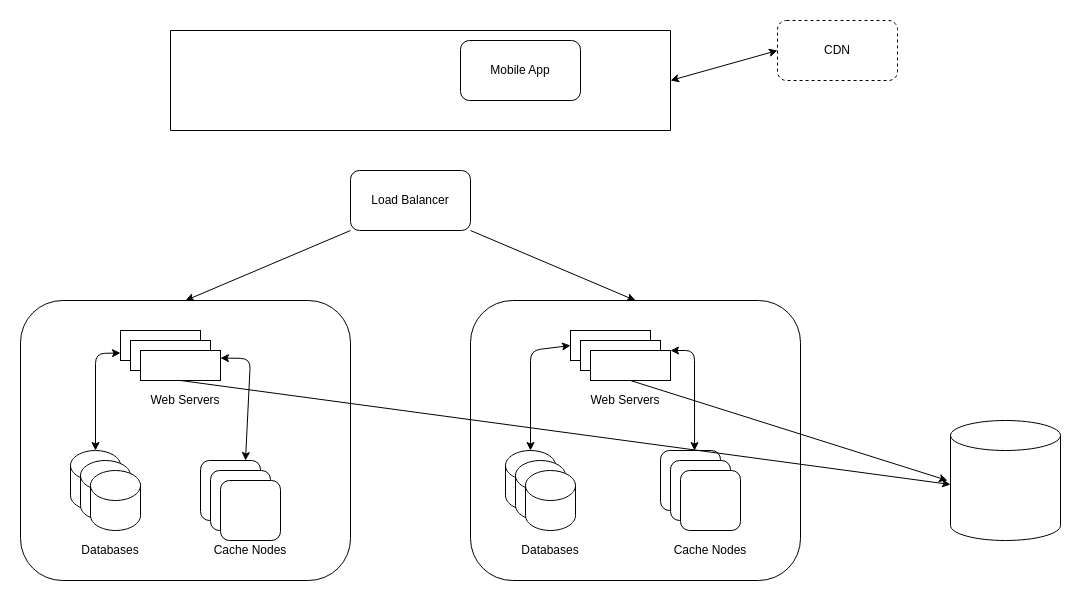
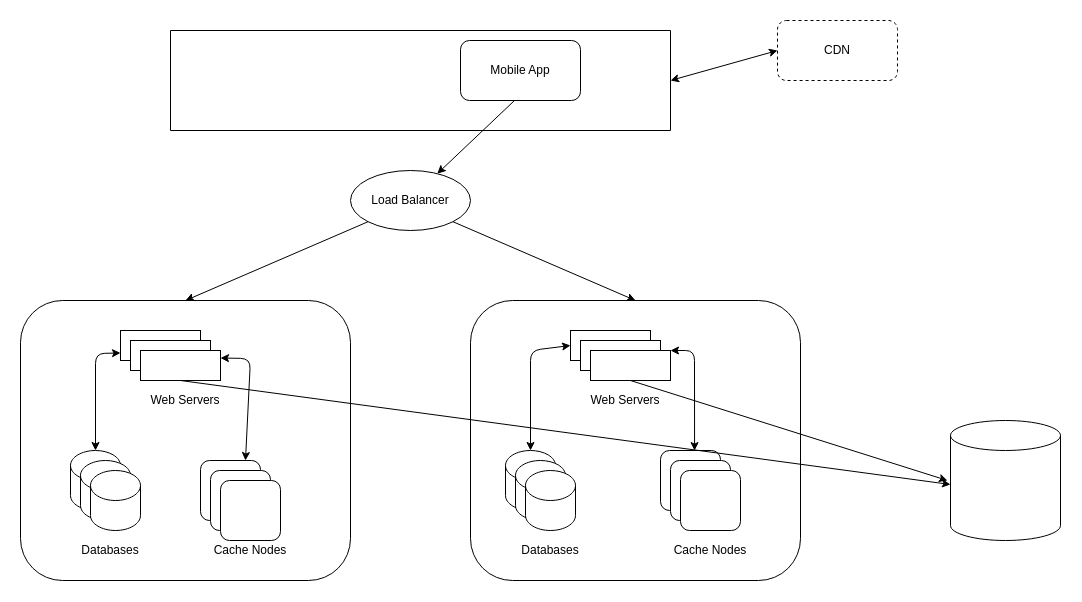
  <mxCell id="0" />
  <mxCell id="1" parent="0" />
  <mxCell id="2" value="Mobile App" style="rounded=1;whiteSpace=wrap;html=1;" vertex="1" parent="1"><mxGeometry x="460" y="40" width="120" height="60" as="geometry" /></mxCell>
  <mxCell id="3" style="edgeStyle=orthogonalEdgeStyle;rounded=0;orthogonalLoop=1;jettySize=auto;html=1;exitX=0.5;exitY=1;exitDx=0;exitDy=0;" edge="1" parent="1" source="2" target="2"><mxGeometry relative="1" as="geometry" /></mxCell>
- <mxCell id="4" value="Load Balancer" style="rounded=1;whiteSpace=wrap;html=1;" vertex="1" parent="1"><mxGeometry x="350" y="170" width="120" height="60" as="geometry" /></mxCell>
+ <mxCell id="4" value="Load Balancer" style="ellipse;whiteSpace=wrap;html=1;" vertex="1" parent="1"><mxGeometry x="350" y="170" width="120" height="60" as="geometry" /></mxCell>
+ <mxCell id="5" value="" style="endArrow=classic;html=1;entryX=0.75;entryY=0;entryDx=0;entryDy=0;exitX=0.45;exitY=1;exitDx=0;exitDy=0;exitPerimeter=0;" edge="1" parent="1" source="2" target="4"><mxGeometry width="50" height="50" relative="1" as="geometry"><mxPoint x="290" y="130" as="sourcePoint" /><mxPoint x="450" y="290" as="targetPoint" /></mxGeometry></mxCell>
  <mxCell id="6" value="" style="rounded=1;whiteSpace=wrap;html=1;" vertex="1" parent="1"><mxGeometry x="20" y="300" width="330" height="280" as="geometry" /></mxCell>
  <mxCell id="7" value="" style="shape=cylinder3;whiteSpace=wrap;html=1;boundedLbl=1;backgroundOutline=1;size=15;" vertex="1" parent="1"><mxGeometry x="70" y="450" width="50" height="60" as="geometry" /></mxCell>
  <mxCell id="8" value="" style="shape=cylinder3;whiteSpace=wrap;html=1;boundedLbl=1;backgroundOutline=1;size=15;" vertex="1" parent="1"><mxGeometry x="80" y="460" width="50" height="60" as="geometry" /></mxCell>
  <mxCell id="9" value="" style="shape=cylinder3;whiteSpace=wrap;html=1;boundedLbl=1;backgroundOutline=1;size=15;" vertex="1" parent="1"><mxGeometry x="90" y="470" width="50" height="60" as="geometry" /></mxCell>
  <mxCell id="10" value="" style="rounded=0;whiteSpace=wrap;html=1;" vertex="1" parent="1"><mxGeometry x="120" y="330" width="80" height="30" as="geometry" /></mxCell>
  <mxCell id="11" value="Web Servers" style="text;html=1;strokeColor=none;fillColor=none;align=center;verticalAlign=middle;whiteSpace=wrap;rounded=0;" vertex="1" parent="1"><mxGeometry x="140" y="390" width="90" height="20" as="geometry" /></mxCell>
  <mxCell id="12" value="Databases" style="text;html=1;strokeColor=none;fillColor=none;align=center;verticalAlign=middle;whiteSpace=wrap;rounded=0;" vertex="1" parent="1"><mxGeometry x="90" y="540" width="40" height="20" as="geometry" /></mxCell>
  <mxCell id="13" value="" style="rounded=1;whiteSpace=wrap;html=1;" vertex="1" parent="1"><mxGeometry x="200" y="460" width="60" height="60" as="geometry" /></mxCell>
  <mxCell id="14" value="" style="rounded=1;whiteSpace=wrap;html=1;" vertex="1" parent="1"><mxGeometry x="210" y="470" width="60" height="60" as="geometry" /></mxCell>
  <mxCell id="15" value="" style="rounded=1;whiteSpace=wrap;html=1;" vertex="1" parent="1"><mxGeometry x="220" y="480" width="60" height="60" as="geometry" /></mxCell>
  <mxCell id="16" value="Cache Nodes" style="text;html=1;strokeColor=none;fillColor=none;align=center;verticalAlign=middle;whiteSpace=wrap;rounded=0;" vertex="1" parent="1"><mxGeometry x="205" y="540" width="90" height="20" as="geometry" /></mxCell>
  <mxCell id="17" value="" style="endArrow=classic;html=1;exitX=0;exitY=1;exitDx=0;exitDy=0;entryX=0.5;entryY=0;entryDx=0;entryDy=0;" edge="1" parent="1" source="4" target="6"><mxGeometry width="50" height="50" relative="1" as="geometry"><mxPoint x="400" y="320" as="sourcePoint" /><mxPoint x="450" y="270" as="targetPoint" /></mxGeometry></mxCell>
  <mxCell id="18" value="" style="rounded=1;whiteSpace=wrap;html=1;" vertex="1" parent="1"><mxGeometry x="470" y="300" width="330" height="280" as="geometry" /></mxCell>
  <mxCell id="19" value="" style="rounded=0;whiteSpace=wrap;html=1;" vertex="1" parent="1"><mxGeometry x="570" y="330" width="80" height="30" as="geometry" /></mxCell>
  <mxCell id="20" value="" style="rounded=0;whiteSpace=wrap;html=1;" vertex="1" parent="1"><mxGeometry x="580" y="340" width="80" height="30" as="geometry" /></mxCell>
  <mxCell id="21" value="" style="rounded=0;whiteSpace=wrap;html=1;" vertex="1" parent="1"><mxGeometry x="590" y="350" width="80" height="30" as="geometry" /></mxCell>
  <mxCell id="22" value="" style="shape=cylinder3;whiteSpace=wrap;html=1;boundedLbl=1;backgroundOutline=1;size=15;" vertex="1" parent="1"><mxGeometry x="505" y="450" width="50" height="60" as="geometry" /></mxCell>
  <mxCell id="23" value="" style="shape=cylinder3;whiteSpace=wrap;html=1;boundedLbl=1;backgroundOutline=1;size=15;" vertex="1" parent="1"><mxGeometry x="515" y="460" width="50" height="60" as="geometry" /></mxCell>
  <mxCell id="24" value="" style="shape=cylinder3;whiteSpace=wrap;html=1;boundedLbl=1;backgroundOutline=1;size=15;" vertex="1" parent="1"><mxGeometry x="525" y="470" width="50" height="60" as="geometry" /></mxCell>
  <mxCell id="25" value="" style="rounded=1;whiteSpace=wrap;html=1;" vertex="1" parent="1"><mxGeometry x="660" y="450" width="60" height="60" as="geometry" /></mxCell>
  <mxCell id="26" value="" style="rounded=1;whiteSpace=wrap;html=1;" vertex="1" parent="1"><mxGeometry x="670" y="460" width="60" height="60" as="geometry" /></mxCell>
  <mxCell id="27" value="" style="rounded=1;whiteSpace=wrap;html=1;" vertex="1" parent="1"><mxGeometry x="680" y="470" width="60" height="60" as="geometry" /></mxCell>
  <mxCell id="28" value="Web Servers" style="text;html=1;strokeColor=none;fillColor=none;align=center;verticalAlign=middle;whiteSpace=wrap;rounded=0;" vertex="1" parent="1"><mxGeometry x="580" y="390" width="90" height="20" as="geometry" /></mxCell>
  <mxCell id="29" value="" style="rounded=0;whiteSpace=wrap;html=1;" vertex="1" parent="1"><mxGeometry x="130" y="340" width="80" height="30" as="geometry" /></mxCell>
  <mxCell id="30" value="" style="rounded=0;whiteSpace=wrap;html=1;" vertex="1" parent="1"><mxGeometry x="140" y="350" width="80" height="30" as="geometry" /></mxCell>
  <mxCell id="31" value="" style="endArrow=classic;html=1;exitX=1;exitY=1;exitDx=0;exitDy=0;entryX=0.5;entryY=0;entryDx=0;entryDy=0;" edge="1" parent="1" source="4" target="18"><mxGeometry width="50" height="50" relative="1" as="geometry"><mxPoint x="400" y="330" as="sourcePoint" /><mxPoint x="630" y="290" as="targetPoint" /></mxGeometry></mxCell>
  <mxCell id="32" value="Databases" style="text;html=1;strokeColor=none;fillColor=none;align=center;verticalAlign=middle;whiteSpace=wrap;rounded=0;" vertex="1" parent="1"><mxGeometry x="530" y="540" width="40" height="20" as="geometry" /></mxCell>
  <mxCell id="33" value="Cache Nodes" style="text;html=1;strokeColor=none;fillColor=none;align=center;verticalAlign=middle;whiteSpace=wrap;rounded=0;" vertex="1" parent="1"><mxGeometry x="665" y="540" width="90" height="20" as="geometry" /></mxCell>
  <mxCell id="34" value="" style="endArrow=classic;startArrow=classic;html=1;exitX=0.5;exitY=0;exitDx=0;exitDy=0;exitPerimeter=0;entryX=0;entryY=0.75;entryDx=0;entryDy=0;" edge="1" parent="1" source="7" target="10"><mxGeometry width="50" height="50" relative="1" as="geometry"><mxPoint x="400" y="330" as="sourcePoint" /><mxPoint x="450" y="280" as="targetPoint" /><Array as="points"><mxPoint x="95" y="353" /></Array></mxGeometry></mxCell>
  <mxCell id="35" value="" style="endArrow=classic;startArrow=classic;html=1;exitX=0.75;exitY=0;exitDx=0;exitDy=0;entryX=1;entryY=0.25;entryDx=0;entryDy=0;" edge="1" parent="1" source="13" target="30"><mxGeometry width="50" height="50" relative="1" as="geometry"><mxPoint x="105" y="460" as="sourcePoint" /><mxPoint x="130" y="362.5" as="targetPoint" /><Array as="points"><mxPoint x="250" y="358" /></Array></mxGeometry></mxCell>
  <mxCell id="36" value="" style="endArrow=classic;startArrow=classic;html=1;entryX=0;entryY=0.5;entryDx=0;entryDy=0;exitX=0.5;exitY=0;exitDx=0;exitDy=0;exitPerimeter=0;" edge="1" parent="1" source="22" target="19"><mxGeometry width="50" height="50" relative="1" as="geometry"><mxPoint x="525" y="440" as="sourcePoint" /><mxPoint x="550" y="362.5" as="targetPoint" /><Array as="points"><mxPoint x="530" y="350" /></Array></mxGeometry></mxCell>
  <mxCell id="37" value="" style="endArrow=classic;startArrow=classic;html=1;entryX=1;entryY=0;entryDx=0;entryDy=0;exitX=0.679;exitY=0.536;exitDx=0;exitDy=0;exitPerimeter=0;" edge="1" parent="1" source="18" target="21"><mxGeometry width="50" height="50" relative="1" as="geometry"><mxPoint x="694" y="430" as="sourcePoint" /><mxPoint x="734" y="355" as="targetPoint" /><Array as="points"><mxPoint x="694" y="350" /></Array></mxGeometry></mxCell>
  <mxCell id="38" value="CDN" style="rounded=1;whiteSpace=wrap;html=1;dashed=1;" vertex="1" parent="1"><mxGeometry x="777" y="20" width="120" height="60" as="geometry" /></mxCell>
  <mxCell id="39" value="" style="endArrow=none;html=1;" edge="1" parent="1"><mxGeometry width="50" height="50" relative="1" as="geometry"><mxPoint x="170" y="130" as="sourcePoint" /><mxPoint x="670" y="130" as="targetPoint" /></mxGeometry></mxCell>
  <mxCell id="40" value="" style="endArrow=none;html=1;" edge="1" parent="1"><mxGeometry width="50" height="50" relative="1" as="geometry"><mxPoint x="670" y="130" as="sourcePoint" /><mxPoint x="670" as="targetPoint" y="30" /></mxGeometry></mxCell>
  <mxCell id="41" value="" style="endArrow=none;html=1;" edge="1" parent="1"><mxGeometry width="50" height="50" relative="1" as="geometry"><mxPoint x="170" as="sourcePoint" y="30" /><mxPoint x="670" as="targetPoint" y="30" /></mxGeometry></mxCell>
  <mxCell id="42" value="" style="endArrow=none;html=1;" edge="1" parent="1"><mxGeometry width="50" height="50" relative="1" as="geometry"><mxPoint x="170" y="130" as="sourcePoint" /><mxPoint x="170" as="targetPoint" y="30" /></mxGeometry></mxCell>
  <mxCell id="43" value="" style="endArrow=classic;startArrow=classic;html=1;entryX=0;entryY=0.5;entryDx=0;entryDy=0;" edge="1" parent="1" target="38"><mxGeometry width="50" height="50" relative="1" as="geometry"><mxPoint x="670" y="80" as="sourcePoint" /><mxPoint x="640" y="140" as="targetPoint" /></mxGeometry></mxCell>
  <mxCell id="44" value="" style="shape=cylinder3;whiteSpace=wrap;html=1;boundedLbl=1;backgroundOutline=1;size=15;" vertex="1" parent="1"><mxGeometry x="950" y="420" width="110" height="120" as="geometry" /></mxCell>
  <mxCell id="45" value="" style="endArrow=classic;html=1;exitX=0.5;exitY=1;exitDx=0;exitDy=0;" edge="1" parent="1" source="21"><mxGeometry width="50" height="50" relative="1" as="geometry"><mxPoint x="530" y="420" as="sourcePoint" /><mxPoint x="947" y="480" as="targetPoint" /></mxGeometry></mxCell>
  <mxCell id="46" value="" style="endArrow=classic;html=1;exitX=0.5;exitY=1;exitDx=0;exitDy=0;" edge="1" parent="1" source="30"><mxGeometry width="50" height="50" relative="1" as="geometry"><mxPoint x="640" y="390" as="sourcePoint" /><mxPoint x="950" y="484" as="targetPoint" /></mxGeometry></mxCell>
